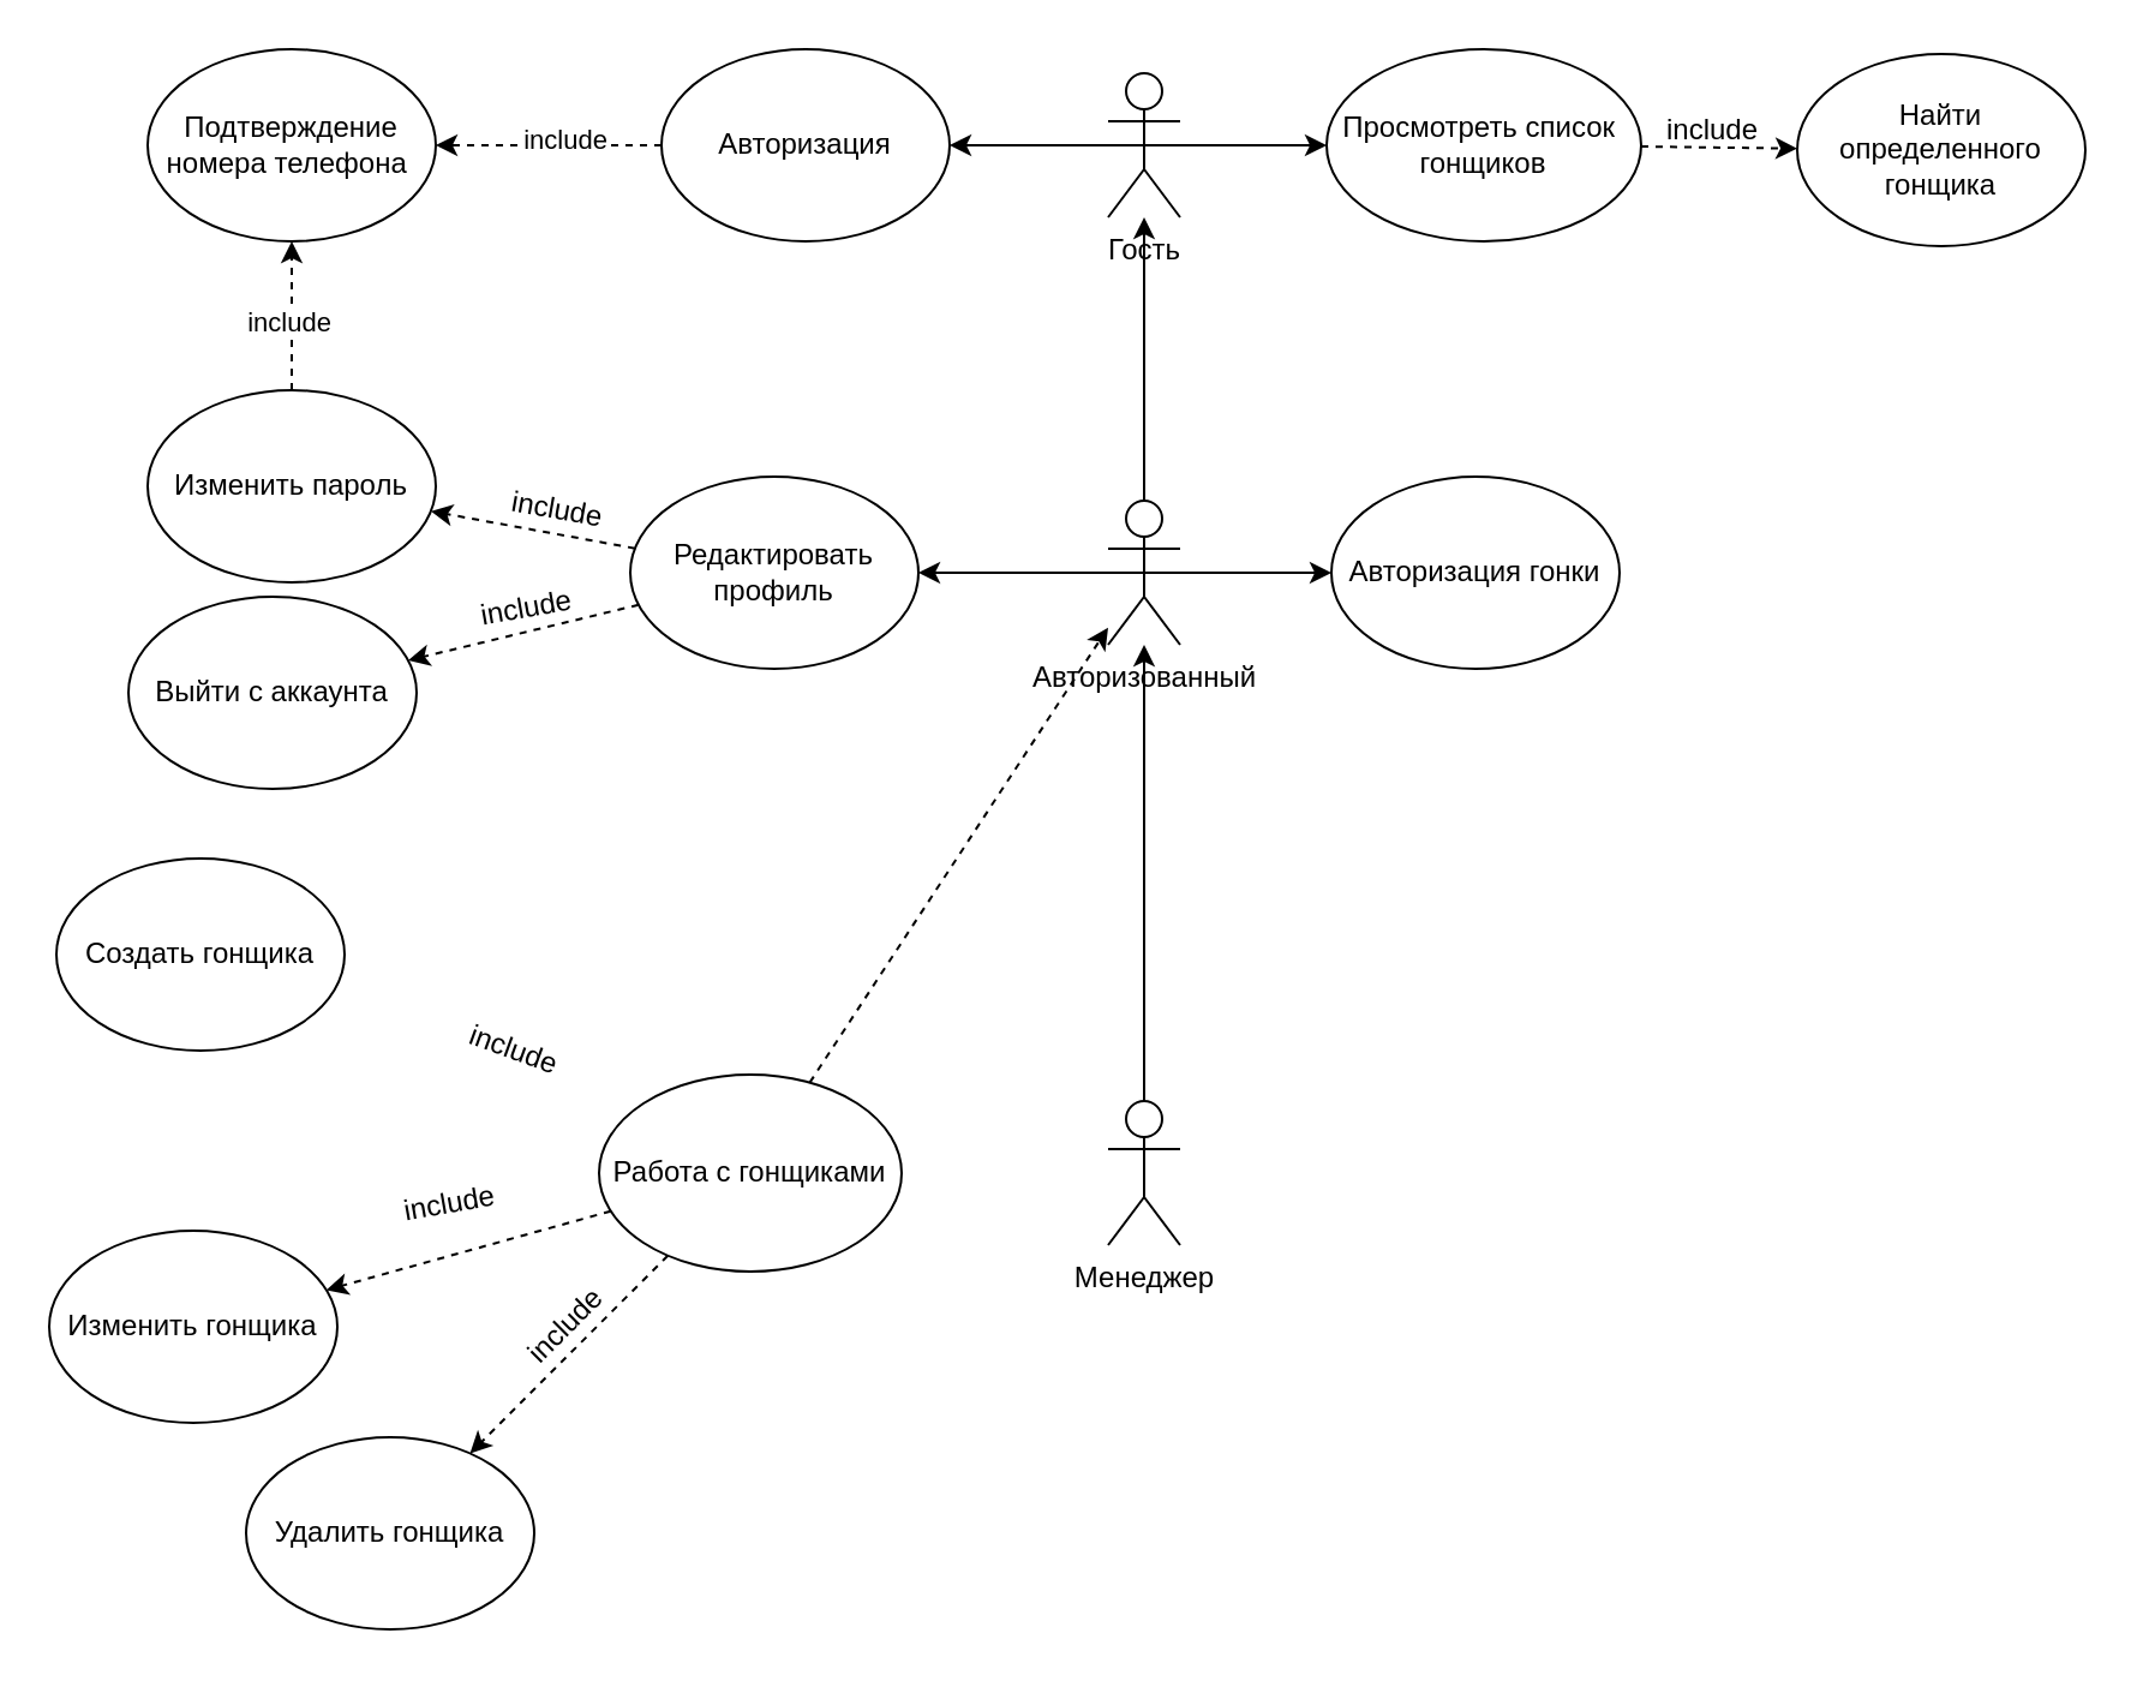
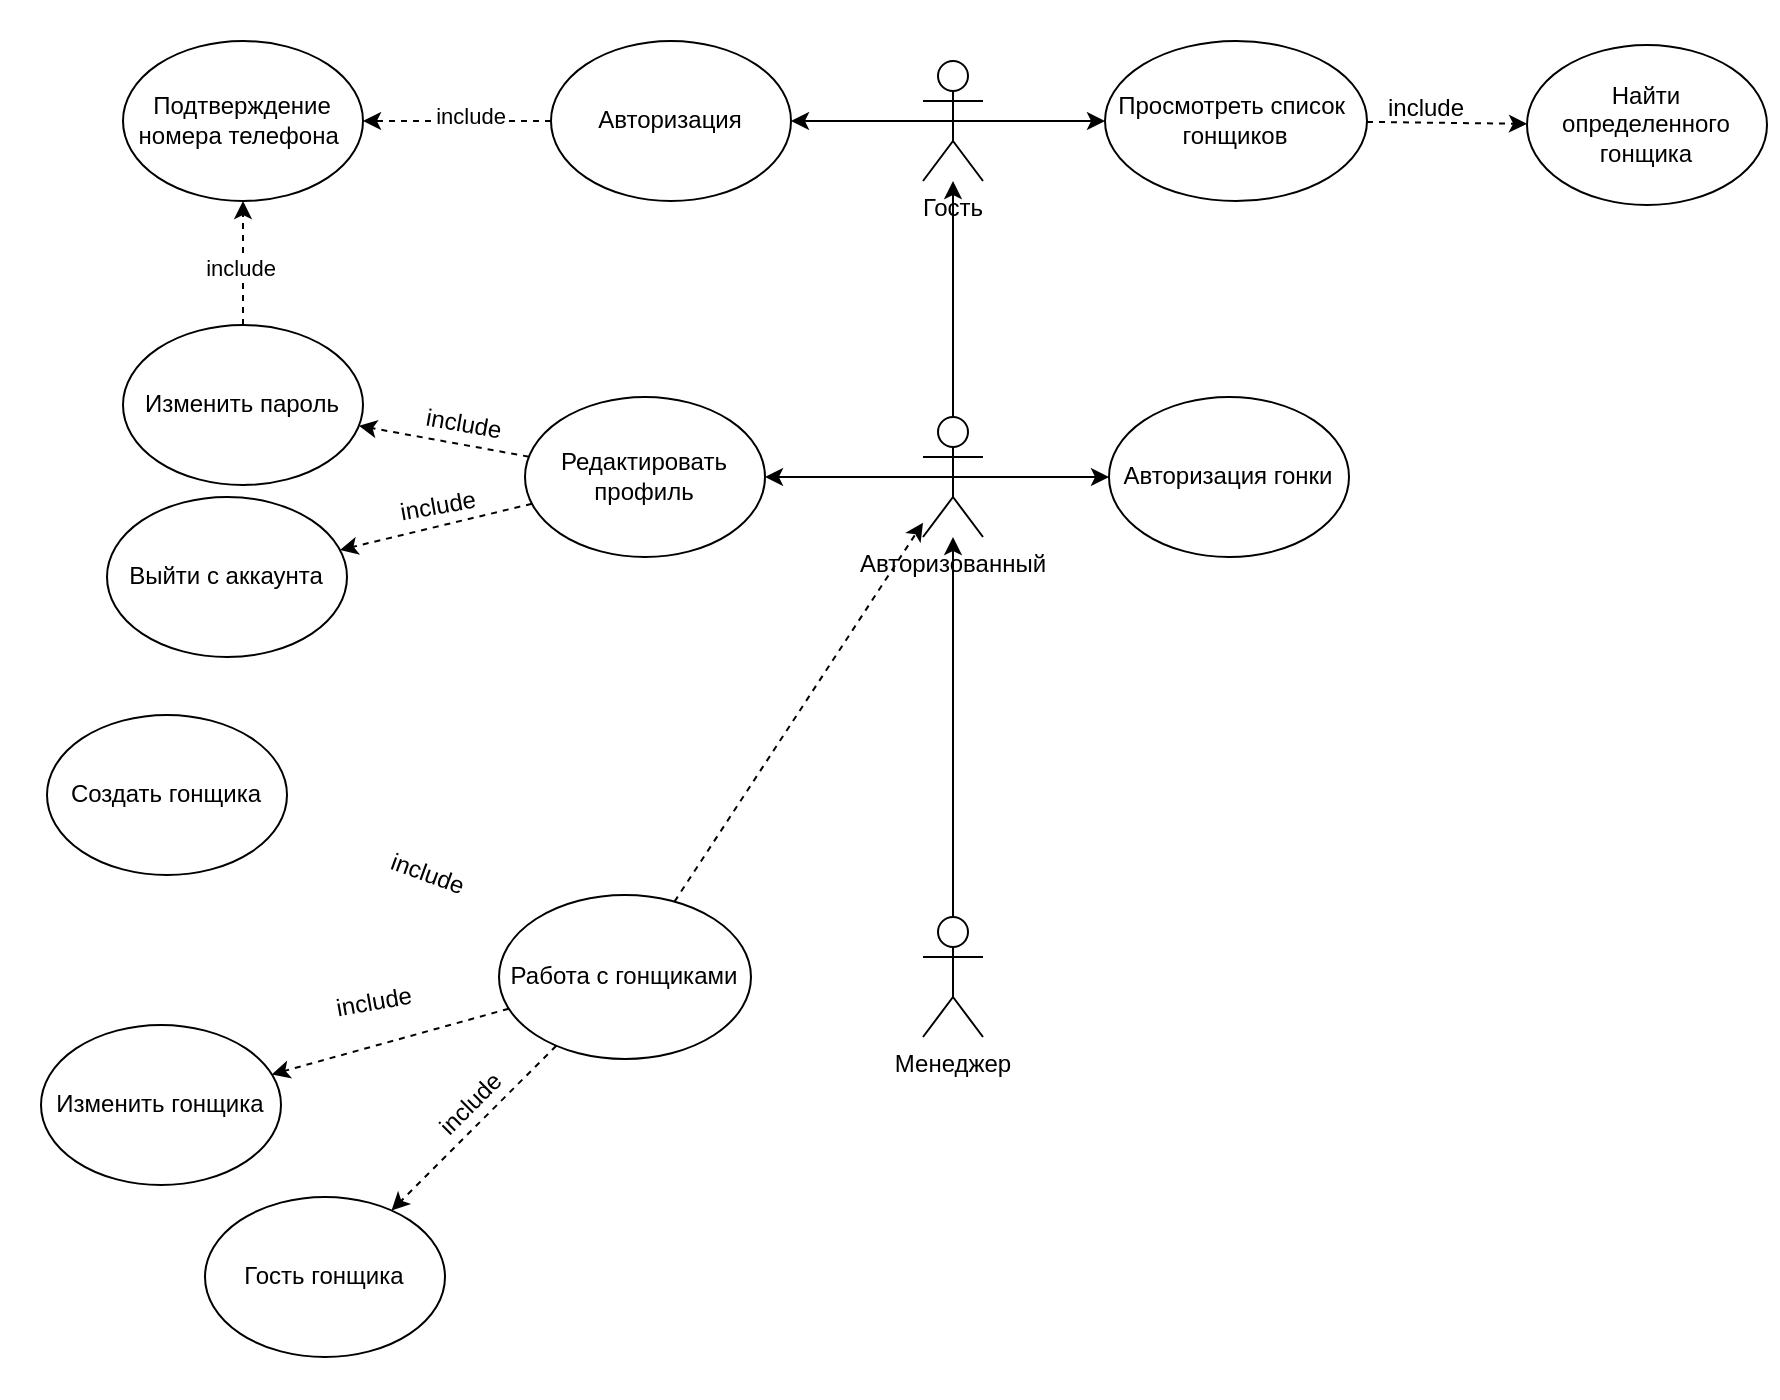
  <mxCell id="0" />
  <mxCell id="1" parent="0" />
  <mxCell id="2" style="edgeStyle=orthogonalEdgeStyle;rounded=0;orthogonalLoop=1;jettySize=auto;html=1;" edge="1" parent="1" source="3" target="7"><mxGeometry relative="1" as="geometry" /></mxCell>
  <mxCell id="3" value="Менеджер" style="shape=umlActor;verticalLabelPosition=bottom;verticalAlign=top;html=1;outlineConnect=0;" parent="1" vertex="1"><mxGeometry x="461" y="458" width="30" height="60" as="geometry" /></mxCell>
  <mxCell id="4" style="edgeStyle=orthogonalEdgeStyle;rounded=0;orthogonalLoop=1;jettySize=auto;html=1;" edge="1" parent="1" source="7" target="10"><mxGeometry relative="1" as="geometry" /></mxCell>
  <mxCell id="5" style="edgeStyle=orthogonalEdgeStyle;rounded=0;orthogonalLoop=1;jettySize=auto;html=1;exitX=0.5;exitY=0.5;exitDx=0;exitDy=0;exitPerimeter=0;" edge="1" parent="1" source="7" target="21"><mxGeometry relative="1" as="geometry"><mxPoint x="545" y="327" as="targetPoint" /></mxGeometry></mxCell>
  <mxCell id="6" style="edgeStyle=orthogonalEdgeStyle;rounded=0;orthogonalLoop=1;jettySize=auto;html=1;exitX=0.5;exitY=0.5;exitDx=0;exitDy=0;exitPerimeter=0;" edge="1" parent="1" source="7" target="22"><mxGeometry relative="1" as="geometry" /></mxCell>
  <mxCell id="7" value="Авторизованный" style="shape=umlActor;verticalLabelPosition=bottom;verticalAlign=top;html=1;outlineConnect=0;" parent="1" vertex="1"><mxGeometry x="461" y="208" width="30" height="60" as="geometry" /></mxCell>
  <mxCell id="8" style="edgeStyle=orthogonalEdgeStyle;rounded=0;orthogonalLoop=1;jettySize=auto;html=1;exitX=0.5;exitY=0.5;exitDx=0;exitDy=0;exitPerimeter=0;" edge="1" parent="1" source="10" target="32"><mxGeometry relative="1" as="geometry" /></mxCell>
  <mxCell id="9" style="edgeStyle=orthogonalEdgeStyle;rounded=0;orthogonalLoop=1;jettySize=auto;html=1;exitX=0.5;exitY=0.5;exitDx=0;exitDy=0;exitPerimeter=0;" edge="1" parent="1" source="10" target="33"><mxGeometry relative="1" as="geometry"><mxPoint x="555" y="60" as="targetPoint" /></mxGeometry></mxCell>
  <mxCell id="10" value="Гость" style="shape=umlActor;verticalLabelPosition=bottom;verticalAlign=top;html=1;outlineConnect=0;" parent="1" vertex="1"><mxGeometry x="461" y="30" width="30" height="60" as="geometry" /></mxCell>
  <mxCell id="11" value="Работа с гонщиками" style="ellipse;whiteSpace=wrap;html=1;" parent="1" vertex="1"><mxGeometry x="249" y="447" width="126" height="82" as="geometry" /></mxCell>
  <mxCell id="12" value="Изменить гонщика" style="ellipse;whiteSpace=wrap;html=1;" parent="1" vertex="1"><mxGeometry x="20" y="512" width="120" height="80" as="geometry" /></mxCell>
- <mxCell id="13" value="Удалить гонщика" style="ellipse;whiteSpace=wrap;html=1;" parent="1" vertex="1"><mxGeometry x="102" y="598" width="120" height="80" as="geometry" /></mxCell>
+ <mxCell id="13" value="Гость гонщика" style="ellipse;whiteSpace=wrap;html=1;" parent="1" vertex="1"><mxGeometry x="102" y="598" width="120" height="80" as="geometry" /></mxCell>
  <mxCell id="14" value="Создать гонщика" style="ellipse;whiteSpace=wrap;html=1;" parent="1" vertex="1"><mxGeometry x="23" y="357" width="120" height="80" as="geometry" /></mxCell>
  <mxCell id="15" value="" style="endArrow=classic;html=1;rounded=0;dashed=1;" edge="1" parent="1" source="11" target="7"><mxGeometry width="50" height="50" relative="1" as="geometry"><mxPoint x="252" y="495" as="sourcePoint" /><mxPoint x="302" y="445" as="targetPoint" /></mxGeometry></mxCell>
  <mxCell id="16" value="" style="endArrow=classic;html=1;rounded=0;dashed=1;" edge="1" parent="1" source="11" target="12"><mxGeometry width="50" height="50" relative="1" as="geometry"><mxPoint x="252" y="495" as="sourcePoint" /><mxPoint x="302" y="445" as="targetPoint" /></mxGeometry></mxCell>
  <mxCell id="17" value="" style="endArrow=classic;html=1;rounded=0;dashed=1;" edge="1" parent="1" source="11" target="13"><mxGeometry width="50" height="50" relative="1" as="geometry"><mxPoint x="252" y="495" as="sourcePoint" /><mxPoint x="302" y="445" as="targetPoint" /></mxGeometry></mxCell>
  <mxCell id="18" value="include" style="text;html=1;strokeColor=none;fillColor=none;align=center;verticalAlign=middle;whiteSpace=wrap;rounded=0;rotation=-10;" vertex="1" parent="1"><mxGeometry x="157" y="487" width="60" height="27" as="geometry" /></mxCell>
  <mxCell id="19" value="include" style="text;html=1;strokeColor=none;fillColor=none;align=center;verticalAlign=middle;whiteSpace=wrap;rounded=0;rotation=-45;" vertex="1" parent="1"><mxGeometry x="205" y="538" width="60" height="27" as="geometry" /></mxCell>
  <mxCell id="20" value="include" style="text;html=1;strokeColor=none;fillColor=none;align=center;verticalAlign=middle;whiteSpace=wrap;rounded=0;rotation=20;" vertex="1" parent="1"><mxGeometry x="184" y="423" width="60" height="27" as="geometry" /></mxCell>
  <mxCell id="21" value="Авторизация гонки" style="ellipse;whiteSpace=wrap;html=1;" vertex="1" parent="1"><mxGeometry x="554" y="198" width="120" height="80" as="geometry" /></mxCell>
  <mxCell id="22" value="Редактировать профиль" style="ellipse;whiteSpace=wrap;html=1;" vertex="1" parent="1"><mxGeometry x="262" y="198" width="120" height="80" as="geometry" /></mxCell>
  <mxCell id="23" value="Подтверждение номера телефона&amp;nbsp;" style="ellipse;whiteSpace=wrap;html=1;" vertex="1" parent="1"><mxGeometry x="61" y="20" width="120" height="80" as="geometry" /></mxCell>
  <mxCell id="24" value="Выйти с аккаунта" style="ellipse;whiteSpace=wrap;html=1;" vertex="1" parent="1"><mxGeometry x="53" y="248" width="120" height="80" as="geometry" /></mxCell>
  <mxCell id="25" value="" style="endArrow=classic;html=1;rounded=0;dashed=1;" edge="1" parent="1" source="22" target="28"><mxGeometry width="50" height="50" relative="1" as="geometry"><mxPoint x="268" y="477" as="sourcePoint" /><mxPoint x="145" y="427" as="targetPoint" /></mxGeometry></mxCell>
  <mxCell id="26" value="" style="endArrow=classic;html=1;rounded=0;dashed=1;" edge="1" parent="1" source="22" target="24"><mxGeometry width="50" height="50" relative="1" as="geometry"><mxPoint x="278" y="487" as="sourcePoint" /><mxPoint x="155" y="437" as="targetPoint" /></mxGeometry></mxCell>
  <mxCell id="27" value="include" style="text;html=1;strokeColor=none;fillColor=none;align=center;verticalAlign=middle;whiteSpace=wrap;rounded=0;rotation=-10;" vertex="1" parent="1"><mxGeometry x="189" y="239" width="60" height="27" as="geometry" /></mxCell>
  <mxCell id="28" value="Изменить пароль" style="ellipse;whiteSpace=wrap;html=1;" vertex="1" parent="1"><mxGeometry x="61" y="162" width="120" height="80" as="geometry" /></mxCell>
  <mxCell id="29" value="" style="endArrow=classic;html=1;rounded=0;dashed=1;" edge="1" parent="1" source="28" target="23"><mxGeometry width="50" height="50" relative="1" as="geometry"><mxPoint x="274" y="238" as="sourcePoint" /><mxPoint x="189" y="222" as="targetPoint" /></mxGeometry></mxCell>
  <mxCell id="30" value="include" style="edgeLabel;html=1;align=center;verticalAlign=middle;resizable=0;points=[];" vertex="1" connectable="0" parent="29"><mxGeometry x="-0.032" y="1" relative="1" as="geometry"><mxPoint x="-1" y="1" as="offset" /></mxGeometry></mxCell>
  <mxCell id="31" value="include" style="text;html=1;strokeColor=none;fillColor=none;align=center;verticalAlign=middle;whiteSpace=wrap;rounded=0;rotation=10;" vertex="1" parent="1"><mxGeometry x="202" y="198" width="60" height="27" as="geometry" /></mxCell>
  <mxCell id="32" value="Авторизация" style="ellipse;whiteSpace=wrap;html=1;" vertex="1" parent="1"><mxGeometry x="275" y="20" width="120" height="80" as="geometry" /></mxCell>
  <mxCell id="33" value="Просмотреть список&amp;nbsp;&lt;br&gt;гонщиков" style="ellipse;whiteSpace=wrap;html=1;" vertex="1" parent="1"><mxGeometry x="552" y="20" width="131" height="80" as="geometry" /></mxCell>
  <mxCell id="34" value="" style="endArrow=classic;html=1;rounded=0;dashed=1;" edge="1" parent="1" source="32" target="23"><mxGeometry width="50" height="50" relative="1" as="geometry"><mxPoint x="131" y="172" as="sourcePoint" /><mxPoint x="131" y="110" as="targetPoint" /></mxGeometry></mxCell>
  <mxCell id="35" value="include" style="edgeLabel;html=1;align=center;verticalAlign=middle;resizable=0;points=[];" vertex="1" connectable="0" parent="34"><mxGeometry x="-0.032" y="1" relative="1" as="geometry"><mxPoint x="4" y="-4" as="offset" /></mxGeometry></mxCell>
- <mxCell id="36" value="Найти определенного гонщика" style="ellipse;whiteSpace=wrap;html=1;" vertex="1" parent="1"><mxGeometry x="748" y="22" width="120" height="80" as="geometry" /></mxCell>
+ <mxCell id="36" value="Найти определенного гонщика" style="ellipse;whiteSpace=wrap;html=1;" vertex="1" parent="1"><mxGeometry x="763" y="22" width="120" height="80" as="geometry" /></mxCell>
  <mxCell id="37" value="" style="endArrow=classic;html=1;rounded=0;dashed=1;" edge="1" parent="1" source="33" target="36"><mxGeometry width="50" height="50" relative="1" as="geometry"><mxPoint x="268" y="477" as="sourcePoint" /><mxPoint x="145" y="427" as="targetPoint" /></mxGeometry></mxCell>
  <mxCell id="38" value="include" style="text;html=1;strokeColor=none;fillColor=none;align=center;verticalAlign=middle;whiteSpace=wrap;rounded=0;rotation=0;" vertex="1" parent="1"><mxGeometry x="683" y="40" width="60" height="27" as="geometry" /></mxCell>
